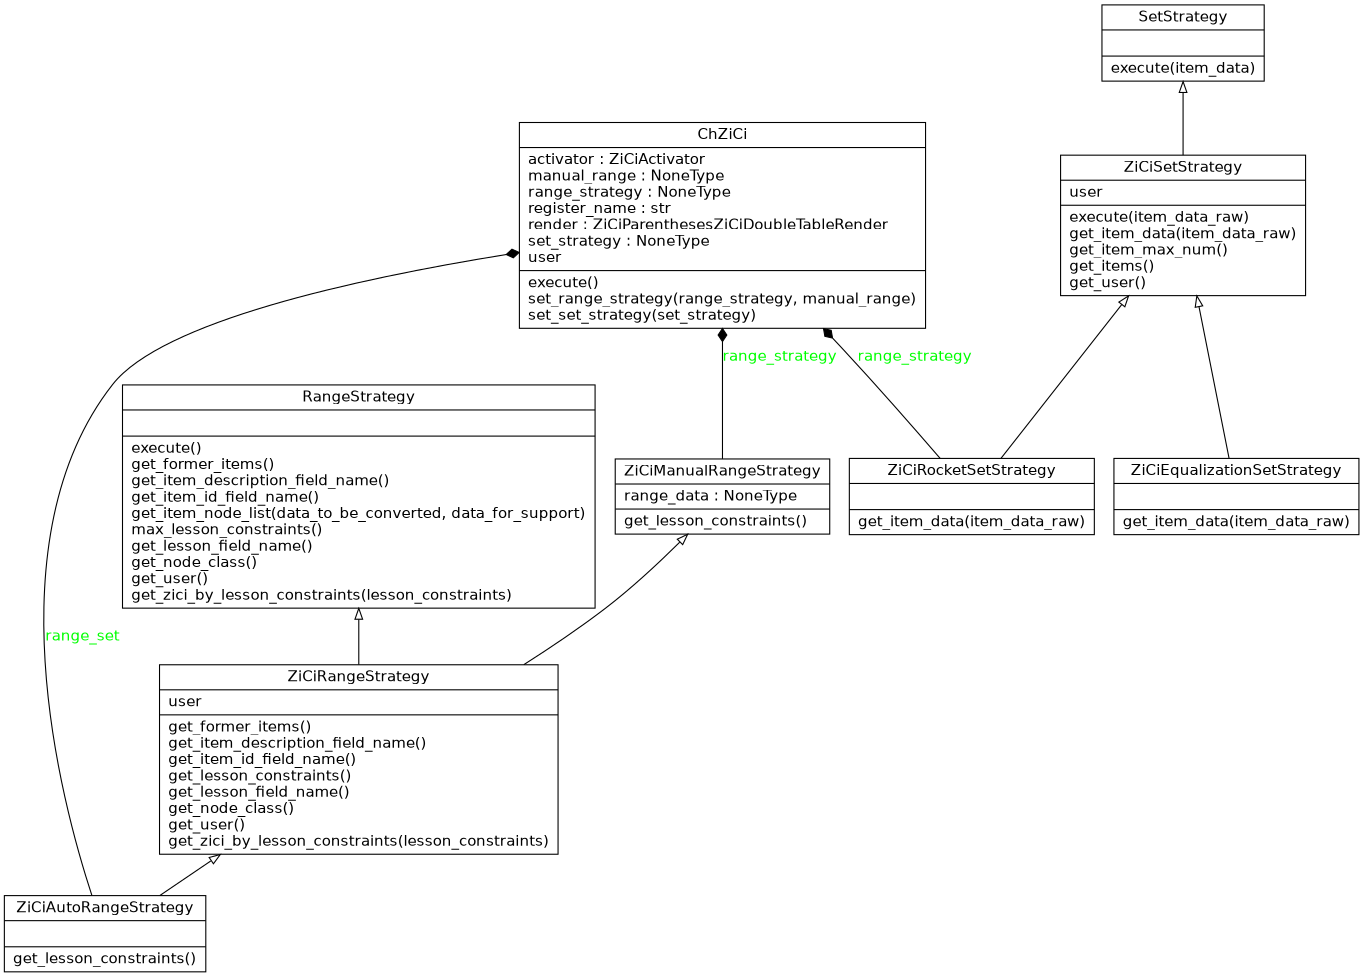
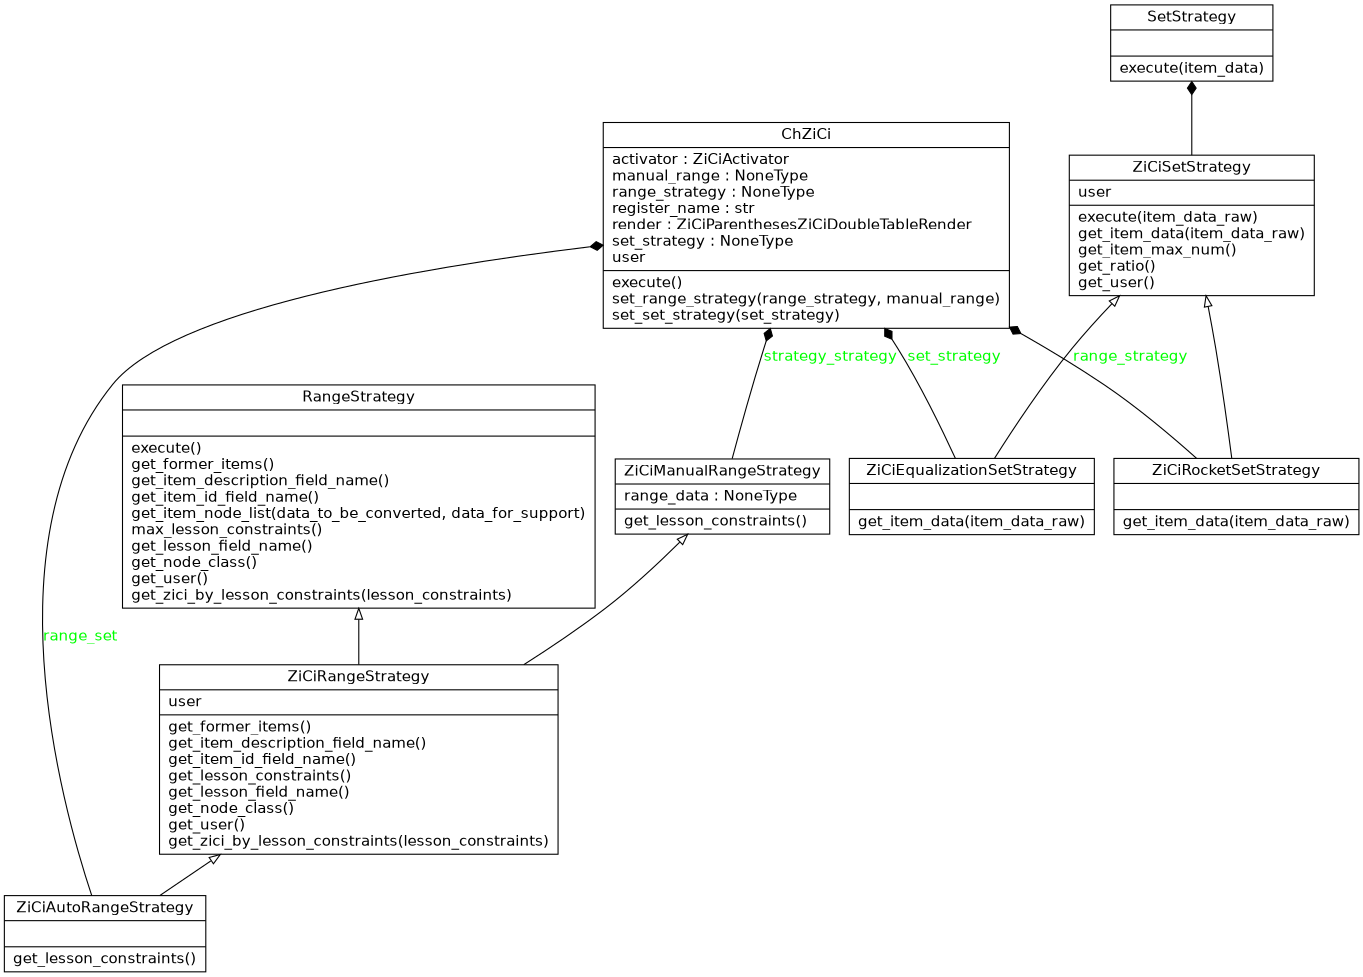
  digraph {
    fontname="DejaVu Sans"
    rankdir=BT
    node [color=black fontcolor=black fontname="DejaVu Sans" shape=record style=solid]
    edge [arrowhead=empty arrowtail=none fontname="DejaVu Sans"]
    n1 [label="{ChZiCi|activator : ZiCiActivator\lmanual_range : NoneType\lrange_strategy : NoneType\lregister_name : str\lrender : ZiCiParenthesesZiCiDoubleTableRender\lset_strategy : NoneType\luser\l|execute()\lset_range_strategy(range_strategy, manual_range)\lset_set_strategy(set_strategy)\l}"]
    n2 [label="{RangeStrategy|\l|execute()\lget_former_items()\lget_item_description_field_name()\lget_item_id_field_name()\lget_item_node_list(data_to_be_converted, data_for_support)\lmax_lesson_constraints()\lget_lesson_field_name()\lget_node_class()\lget_user()\lget_zici_by_lesson_constraints(lesson_constraints)\l}"]
    n3 [label="{SetStrategy|\l|execute(item_data)\l}"]
    n4 [label="{ZiCiAutoRangeStrategy|\l|get_lesson_constraints()\l}"]
    n5 [label="{ZiCiRangeStrategy|user\l|get_former_items()\lget_item_description_field_name()\lget_item_id_field_name()\lget_lesson_constraints()\lget_lesson_field_name()\lget_node_class()\lget_user()\lget_zici_by_lesson_constraints(lesson_constraints)\l}"]
    n6 [label="{ZiCiManualRangeStrategy|range_data : NoneType\l|get_lesson_constraints()\l}"]
    n7 [label="{ZiCiEqualizationSetStrategy|\l|get_item_data(item_data_raw)\l}"]
-   n8 [label="{ZiCiSetStrategy|user\l|execute(item_data_raw)\lget_item_data(item_data_raw)\lget_item_max_num()\lget_items()\lget_user()\l}"]
+   n8 [label="{ZiCiSetStrategy|user\l|execute(item_data_raw)\lget_item_data(item_data_raw)\lget_item_max_num()\lget_ratio()\lget_user()\l}"]
    n9 [label="{ZiCiRocketSetStrategy|\l|get_item_data(item_data_raw)\l}"]
    n4 -> n1 [arrowhead=diamond fontcolor=green label=range_set style=solid]
    n4 -> n5
    n5 -> n2
    n5 -> n6
-   n6 -> n1 [arrowhead=diamond fontcolor=green label=range_strategy style=solid]
+   n6 -> n1 [arrowhead=diamond fontcolor=green label=strategy_strategy style=solid]
+   n7 -> n1 [arrowhead=diamond fontcolor=green label=set_strategy style=solid]
    n7 -> n8
-   n8 -> n3
+   n8 -> n3 [arrowhead=diamond]
    n9 -> n1 [arrowhead=diamond fontcolor=green label=range_strategy style=solid]
    n9 -> n8
  }
